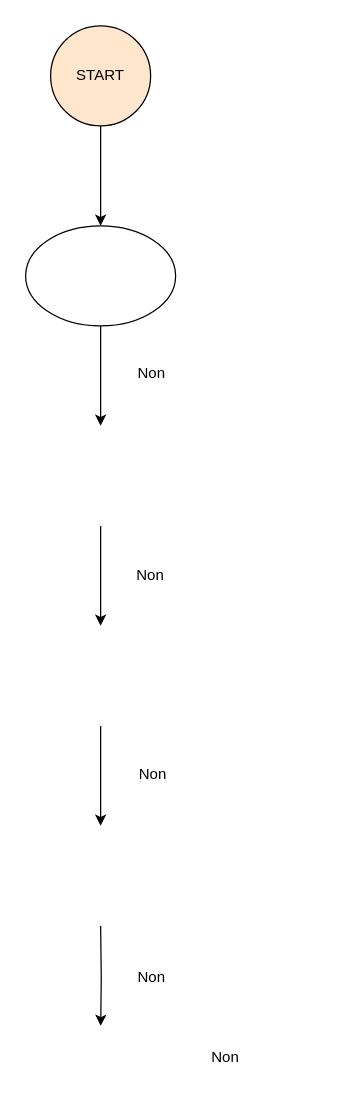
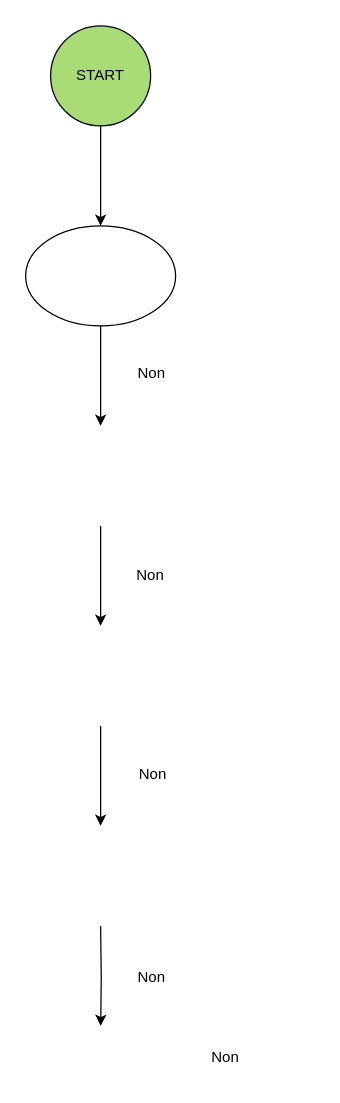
  <mxCell id="0" />
  <mxCell id="1" parent="0" />
- <mxCell id="2" value="START" style="ellipse;whiteSpace=wrap;html=1;fillColor=#ffe6cc;" parent="1" vertex="1" connectable="0"><mxGeometry x="40" y="20" width="80" height="80" as="geometry" /></mxCell>
+ <mxCell id="2" value="START" style="ellipse;whiteSpace=wrap;html=1;fillColor=#a9dc76;" parent="1" vertex="1" connectable="0"><mxGeometry x="40" y="20" width="80" height="80" as="geometry" /></mxCell>
  <mxCell id="3" style="edgeStyle=orthogonalEdgeStyle;rounded=0;orthogonalLoop=1;jettySize=auto;html=1;exitX=0.5;exitY=1;exitDx=0;exitDy=0;entryX=0.5;entryY=0;entryDx=0;entryDy=0;" parent="1" edge="1"><mxGeometry relative="1" as="geometry"><mxPoint x="80" y="260" as="sourcePoint" /><mxPoint x="80" y="340" as="targetPoint" /></mxGeometry></mxCell>
  <mxCell id="4" style="edgeStyle=orthogonalEdgeStyle;rounded=0;orthogonalLoop=1;jettySize=auto;html=1;exitX=0.5;exitY=0;exitDx=0;exitDy=0;endArrow=none;endFill=0;startArrow=classic;startFill=1;" edge="1" parent="1"><mxGeometry relative="1" as="geometry"><mxPoint x="80" y="100" as="targetPoint" /><mxPoint x="80" y="180" as="sourcePoint" /></mxGeometry></mxCell>
  <mxCell id="5" value="Non" style="text;whiteSpace=wrap;strokeColor=none;align=center;verticalAlign=middle;" parent="1" vertex="1"><mxGeometry x="51.07" y="283" width="140" height="30" as="geometry" /></mxCell>
  <mxCell id="6" style="edgeStyle=orthogonalEdgeStyle;rounded=0;orthogonalLoop=1;jettySize=auto;html=1;exitX=0.5;exitY=1;exitDx=0;exitDy=0;entryX=0.5;entryY=0;entryDx=0;entryDy=0;" parent="1" edge="1"><mxGeometry relative="1" as="geometry"><mxPoint x="80" y="420" as="sourcePoint" /><mxPoint x="80" y="500" as="targetPoint" /></mxGeometry></mxCell>
  <mxCell id="7" style="edgeStyle=orthogonalEdgeStyle;rounded=0;orthogonalLoop=1;jettySize=auto;html=1;exitX=0.5;exitY=1;exitDx=0;exitDy=0;entryX=0.5;entryY=0;entryDx=0;entryDy=0;" parent="1" edge="1"><mxGeometry relative="1" as="geometry"><mxPoint x="80" y="580" as="sourcePoint" /><mxPoint x="80" y="660" as="targetPoint" /></mxGeometry></mxCell>
  <mxCell id="8" style="edgeStyle=orthogonalEdgeStyle;rounded=0;orthogonalLoop=1;jettySize=auto;html=1;exitX=0.5;exitY=1;exitDx=0;exitDy=0;entryX=0.5;entryY=0;entryDx=0;entryDy=0;" parent="1" edge="1"><mxGeometry relative="1" as="geometry"><mxPoint x="80" y="740" as="sourcePoint" /><mxPoint x="80.07" y="820" as="targetPoint" /></mxGeometry></mxCell>
  <mxCell id="9" value="Non" style="text;whiteSpace=wrap;strokeColor=none;align=center;verticalAlign=middle;" parent="1" vertex="1"><mxGeometry x="50" y="445" width="140" height="30" as="geometry" /></mxCell>
  <mxCell id="10" value="Non" style="text;whiteSpace=wrap;strokeColor=none;align=center;verticalAlign=middle;" parent="1" vertex="1"><mxGeometry x="52.14" y="604" width="140" height="30" as="geometry" /></mxCell>
  <mxCell id="11" value="Non" style="text;whiteSpace=wrap;strokeColor=none;align=center;verticalAlign=middle;" parent="1" vertex="1"><mxGeometry x="51.07" y="766" width="140" height="30" as="geometry" /></mxCell>
  <mxCell id="12" value="Non" style="text;whiteSpace=wrap;strokeColor=none;align=center;verticalAlign=middle;" parent="1" vertex="1"><mxGeometry x="110" y="830" width="140" height="30" as="geometry" /></mxCell>
  <mxCell id="13" value="" style="ellipse;whiteSpace=wrap;html=1;" vertex="1" parent="1"><mxGeometry x="20" y="180" width="120" height="80" as="geometry" /></mxCell>
